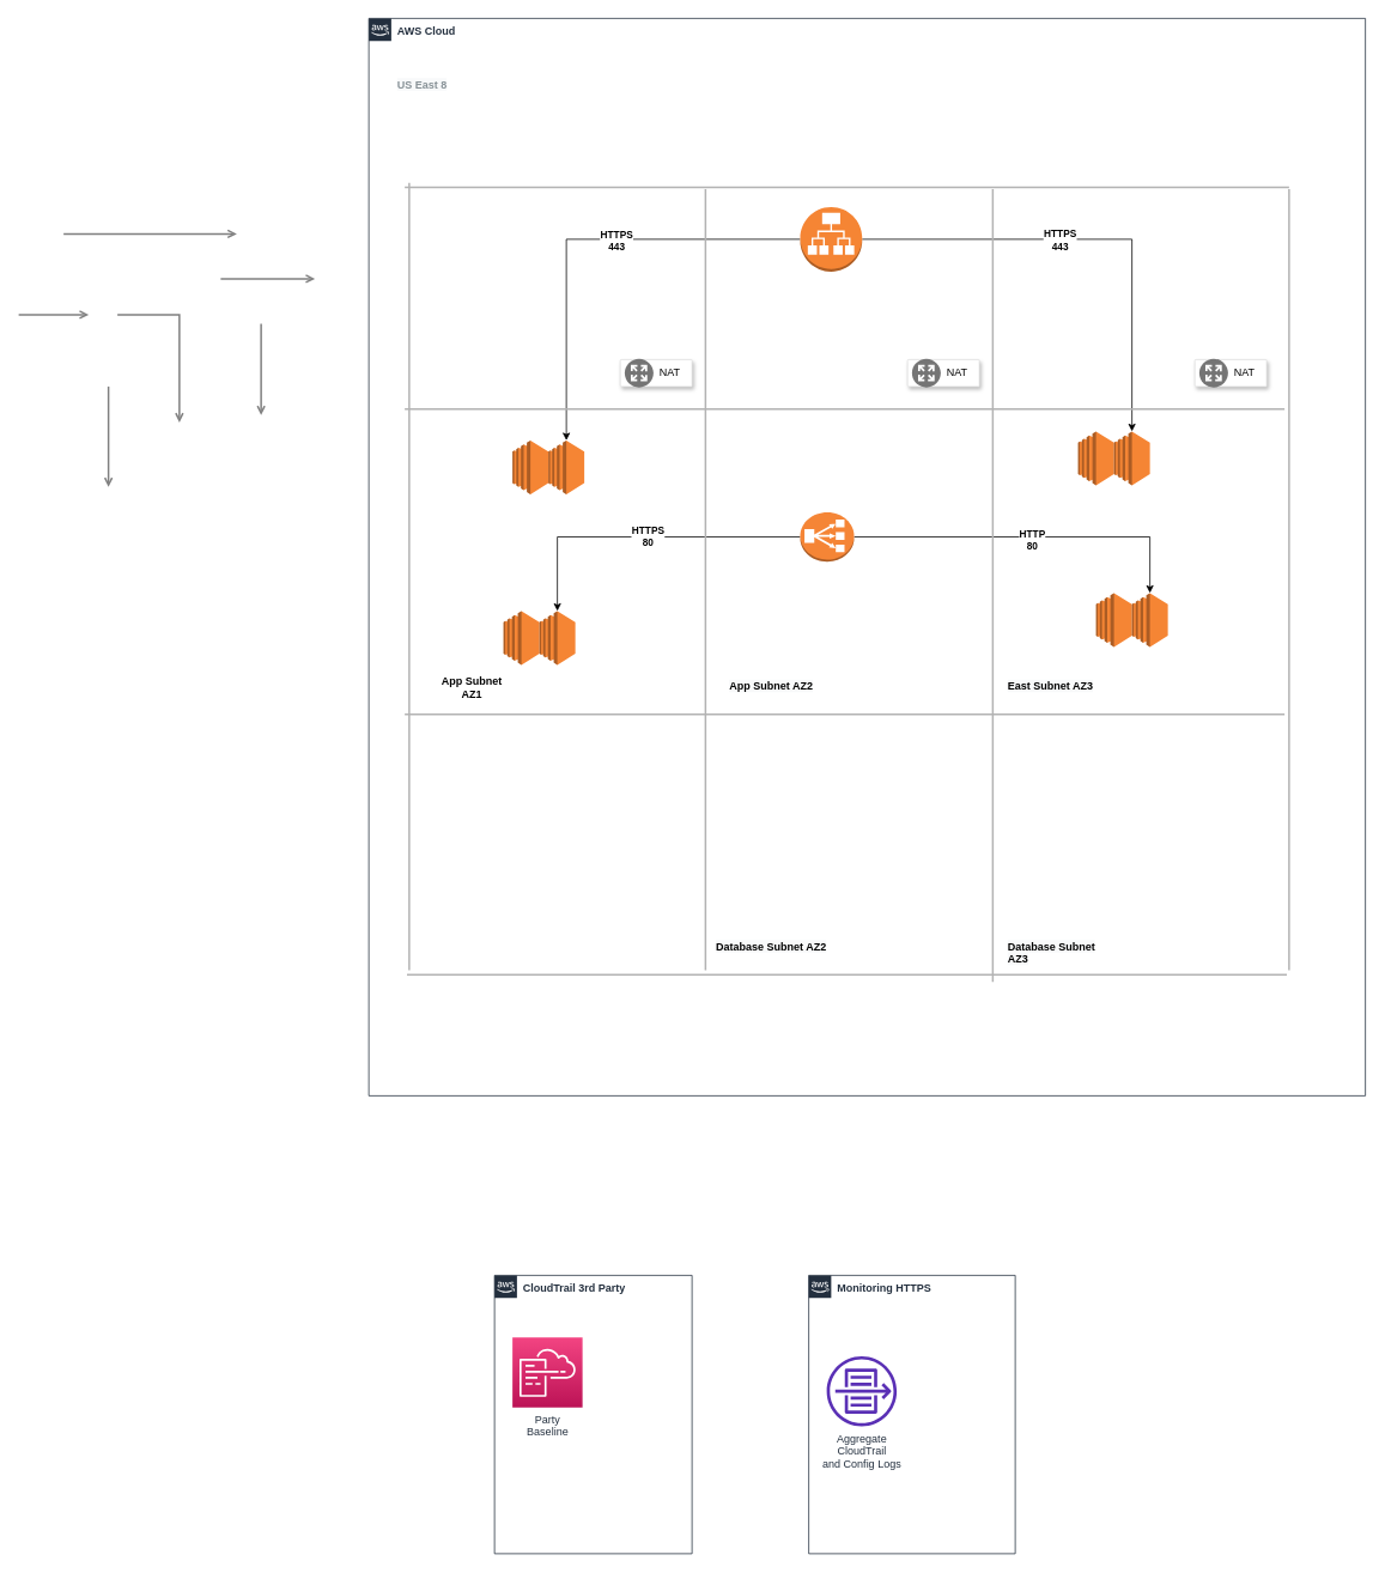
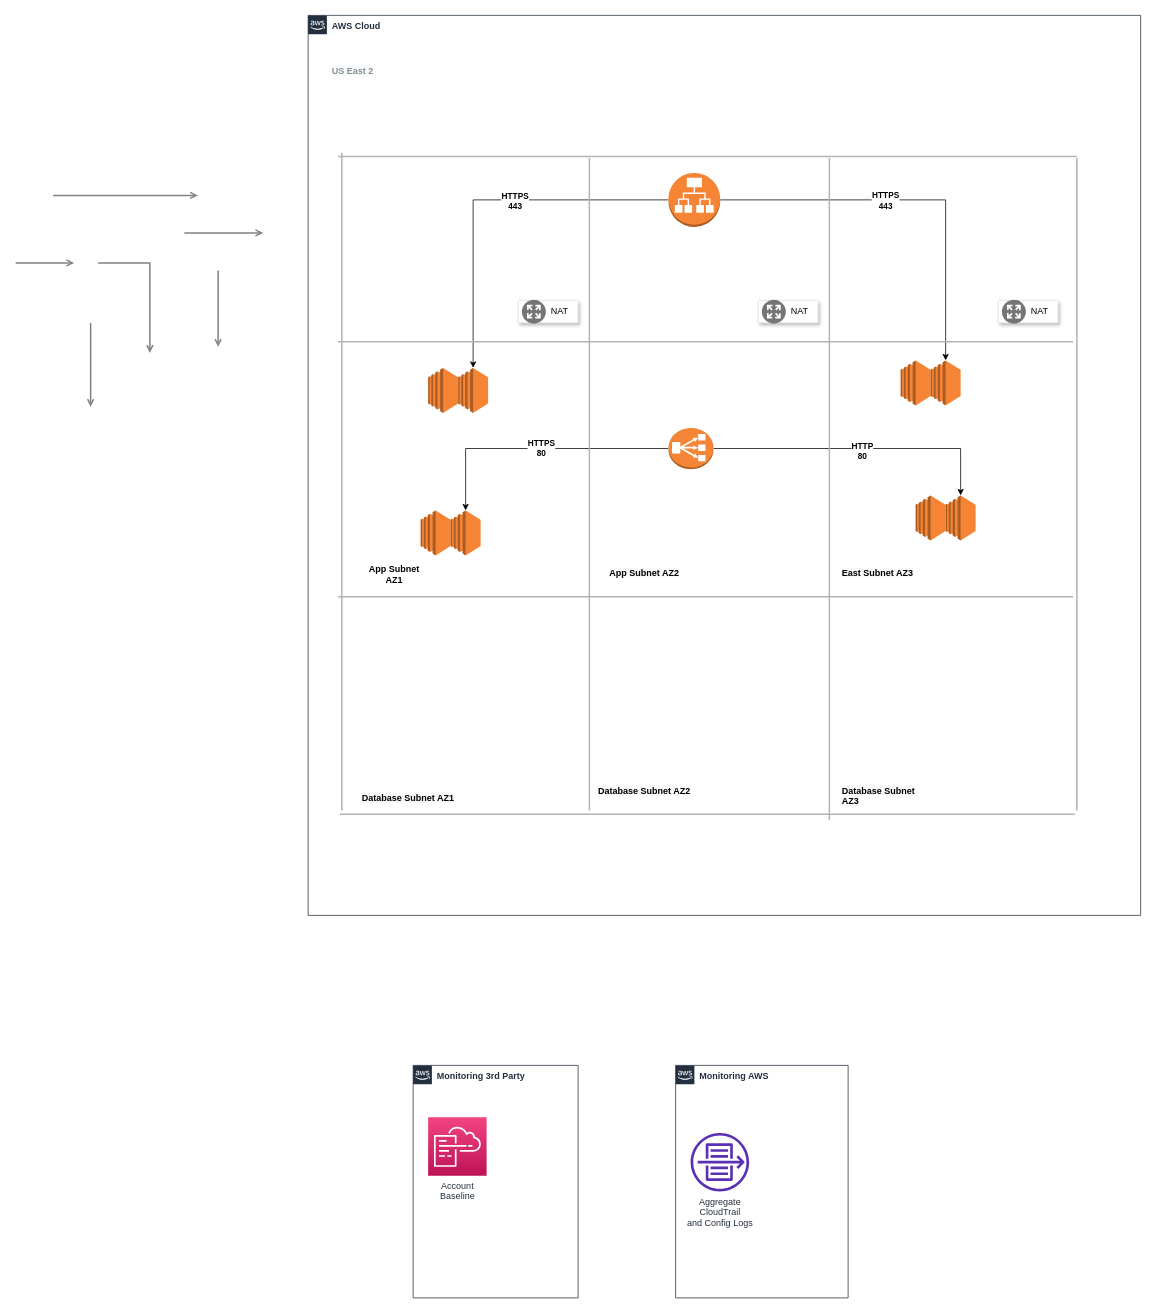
  <mxCell id="0" />
  <mxCell id="1" parent="0" />
- <mxCell id="2" value="&lt;b&gt;CloudTrail 3rd Party&lt;/b&gt;" style="points=[[0,0],[0.25,0],[0.5,0],[0.75,0],[1,0],[1,0.25],[1,0.5],[1,0.75],[1,1],[0.75,1],[0.5,1],[0.25,1],[0,1],[0,0.75],[0,0.5],[0,0.25]];outlineConnect=0;gradientColor=none;html=1;whiteSpace=wrap;fontSize=12;fontStyle=0;shape=mxgraph.aws4.group;grIcon=mxgraph.aws4.group_aws_cloud_alt;strokeColor=#232F3E;fillColor=none;verticalAlign=top;align=left;spacingLeft=30;fontColor=#232F3E;dashed=0;labelBackgroundColor=#ffffff;container=1;pointerEvents=0;collapsible=0;recursiveResize=0;" parent="1" vertex="1"><mxGeometry x="550" y="1420" width="220" height="310" as="geometry" /></mxCell>
- <mxCell id="3" value="Party&lt;br&gt;Baseline&lt;br&gt;" style="outlineConnect=0;fontColor=#232F3E;gradientColor=#F34482;gradientDirection=north;fillColor=#BC1356;strokeColor=#ffffff;dashed=0;verticalLabelPosition=bottom;verticalAlign=top;align=center;html=1;fontSize=12;fontStyle=0;aspect=fixed;shape=mxgraph.aws4.resourceIcon;resIcon=mxgraph.aws4.cloudformation;labelBackgroundColor=#ffffff;" parent="2" vertex="1"><mxGeometry x="20" y="69" width="78" height="78" as="geometry" /></mxCell>
- <mxCell id="4" value="&lt;b&gt;Monitoring HTTPS&lt;/b&gt;" style="points=[[0,0],[0.25,0],[0.5,0],[0.75,0],[1,0],[1,0.25],[1,0.5],[1,0.75],[1,1],[0.75,1],[0.5,1],[0.25,1],[0,1],[0,0.75],[0,0.5],[0,0.25]];outlineConnect=0;gradientColor=none;html=1;whiteSpace=wrap;fontSize=12;fontStyle=0;shape=mxgraph.aws4.group;grIcon=mxgraph.aws4.group_aws_cloud_alt;strokeColor=#232F3E;fillColor=none;verticalAlign=top;align=left;spacingLeft=30;fontColor=#232F3E;dashed=0;labelBackgroundColor=#ffffff;container=1;pointerEvents=0;collapsible=0;recursiveResize=0;" parent="1" vertex="1"><mxGeometry x="900" y="1420" width="230" height="310" as="geometry" /></mxCell>
+ <mxCell id="2" value="&lt;b&gt;Monitoring 3rd Party&lt;/b&gt;" style="points=[[0,0],[0.25,0],[0.5,0],[0.75,0],[1,0],[1,0.25],[1,0.5],[1,0.75],[1,1],[0.75,1],[0.5,1],[0.25,1],[0,1],[0,0.75],[0,0.5],[0,0.25]];outlineConnect=0;gradientColor=none;html=1;whiteSpace=wrap;fontSize=12;fontStyle=0;shape=mxgraph.aws4.group;grIcon=mxgraph.aws4.group_aws_cloud_alt;strokeColor=#232F3E;fillColor=none;verticalAlign=top;align=left;spacingLeft=30;fontColor=#232F3E;dashed=0;labelBackgroundColor=#ffffff;container=1;pointerEvents=0;collapsible=0;recursiveResize=0;" parent="1" vertex="1"><mxGeometry x="550" y="1420" width="220" height="310" as="geometry" /></mxCell>
+ <mxCell id="3" value="Account&lt;br&gt;Baseline&lt;br&gt;" style="outlineConnect=0;fontColor=#232F3E;gradientColor=#F34482;gradientDirection=north;fillColor=#BC1356;strokeColor=#ffffff;dashed=0;verticalLabelPosition=bottom;verticalAlign=top;align=center;html=1;fontSize=12;fontStyle=0;aspect=fixed;shape=mxgraph.aws4.resourceIcon;resIcon=mxgraph.aws4.cloudformation;labelBackgroundColor=#ffffff;" parent="2" vertex="1"><mxGeometry x="20" y="69" width="78" height="78" as="geometry" /></mxCell>
+ <mxCell id="4" value="&lt;b&gt;Monitoring AWS&lt;/b&gt;" style="points=[[0,0],[0.25,0],[0.5,0],[0.75,0],[1,0],[1,0.25],[1,0.5],[1,0.75],[1,1],[0.75,1],[0.5,1],[0.25,1],[0,1],[0,0.75],[0,0.5],[0,0.25]];outlineConnect=0;gradientColor=none;html=1;whiteSpace=wrap;fontSize=12;fontStyle=0;shape=mxgraph.aws4.group;grIcon=mxgraph.aws4.group_aws_cloud_alt;strokeColor=#232F3E;fillColor=none;verticalAlign=top;align=left;spacingLeft=30;fontColor=#232F3E;dashed=0;labelBackgroundColor=#ffffff;container=1;pointerEvents=0;collapsible=0;recursiveResize=0;" parent="1" vertex="1"><mxGeometry x="900" y="1420" width="230" height="310" as="geometry" /></mxCell>
  <mxCell id="5" value="Aggregate&lt;br&gt;CloudTrail&lt;br&gt;and Config Logs&lt;br&gt;" style="outlineConnect=0;fontColor=#232F3E;gradientColor=none;fillColor=#5A30B5;strokeColor=none;dashed=0;verticalLabelPosition=bottom;verticalAlign=top;align=center;html=1;fontSize=12;fontStyle=0;aspect=fixed;pointerEvents=1;shape=mxgraph.aws4.flow_logs;labelBackgroundColor=#ffffff;" parent="4" vertex="1"><mxGeometry x="20" y="90" width="78" height="78" as="geometry" /></mxCell>
  <mxCell id="6" value="&lt;b&gt;AWS Cloud&lt;/b&gt;" style="points=[[0,0],[0.25,0],[0.5,0],[0.75,0],[1,0],[1,0.25],[1,0.5],[1,0.75],[1,1],[0.75,1],[0.5,1],[0.25,1],[0,1],[0,0.75],[0,0.5],[0,0.25]];outlineConnect=0;gradientColor=none;html=1;whiteSpace=wrap;fontSize=12;fontStyle=0;shape=mxgraph.aws4.group;grIcon=mxgraph.aws4.group_aws_cloud_alt;strokeColor=#232F3E;fillColor=none;verticalAlign=top;align=left;spacingLeft=30;fontColor=#232F3E;dashed=0;labelBackgroundColor=#ffffff;container=1;pointerEvents=0;collapsible=0;recursiveResize=0;" parent="1" vertex="1"><mxGeometry x="410" y="20" width="1110" height="1200" as="geometry" /></mxCell>
  <mxCell id="7" value="" style="strokeColor=#dddddd;shadow=1;strokeWidth=1;rounded=1;absoluteArcSize=1;arcSize=2;" vertex="1" parent="6"><mxGeometry x="280" y="380" width="80" height="30" as="geometry" /></mxCell>
  <mxCell id="8" value="NAT" style="sketch=0;dashed=0;connectable=0;html=1;fillColor=#757575;strokeColor=none;shape=mxgraph.gcp2.nat;part=1;labelPosition=right;verticalLabelPosition=middle;align=left;verticalAlign=middle;spacingLeft=5;fontSize=12;" vertex="1" parent="7"><mxGeometry y="0.5" width="32" height="32" relative="1" as="geometry"><mxPoint x="5" y="-16" as="offset" /></mxGeometry></mxCell>
  <mxCell id="9" value="" style="strokeColor=#dddddd;shadow=1;strokeWidth=1;rounded=1;absoluteArcSize=1;arcSize=2;" vertex="1" parent="6"><mxGeometry x="600" y="380" width="80" height="30" as="geometry" /></mxCell>
  <mxCell id="10" value="NAT" style="sketch=0;dashed=0;connectable=0;html=1;fillColor=#757575;strokeColor=none;shape=mxgraph.gcp2.nat;part=1;labelPosition=right;verticalLabelPosition=middle;align=left;verticalAlign=middle;spacingLeft=5;fontSize=12;" vertex="1" parent="9"><mxGeometry y="0.5" width="32" height="32" relative="1" as="geometry"><mxPoint x="5" y="-16" as="offset" /></mxGeometry></mxCell>
  <mxCell id="11" value="" style="strokeColor=#dddddd;shadow=1;strokeWidth=1;rounded=1;absoluteArcSize=1;arcSize=2;" vertex="1" parent="6"><mxGeometry x="920" y="380" width="80" height="30" as="geometry" /></mxCell>
  <mxCell id="12" value="NAT" style="sketch=0;dashed=0;connectable=0;html=1;fillColor=#757575;strokeColor=none;shape=mxgraph.gcp2.nat;part=1;labelPosition=right;verticalLabelPosition=middle;align=left;verticalAlign=middle;spacingLeft=5;fontSize=12;" vertex="1" parent="11"><mxGeometry y="0.5" width="32" height="32" relative="1" as="geometry"><mxPoint x="5" y="-16" as="offset" /></mxGeometry></mxCell>
  <mxCell id="13" style="edgeStyle=orthogonalEdgeStyle;rounded=0;orthogonalLoop=1;jettySize=auto;html=1;" edge="1" parent="6" source="17" target="27"><mxGeometry relative="1" as="geometry" /></mxCell>
  <mxCell id="14" value="&lt;b&gt;HTTPS&lt;br&gt;443&lt;/b&gt;" style="edgeLabel;html=1;align=center;verticalAlign=middle;resizable=0;points=[];" vertex="1" connectable="0" parent="13"><mxGeometry x="-0.149" relative="1" as="geometry"><mxPoint x="1" as="offset" /></mxGeometry></mxCell>
  <mxCell id="15" style="edgeStyle=orthogonalEdgeStyle;rounded=0;orthogonalLoop=1;jettySize=auto;html=1;" edge="1" parent="6" source="17" target="25"><mxGeometry relative="1" as="geometry" /></mxCell>
  <mxCell id="16" value="&lt;b&gt;HTTPS&lt;br&gt;443&lt;/b&gt;" style="edgeLabel;html=1;align=center;verticalAlign=middle;resizable=0;points=[];" vertex="1" connectable="0" parent="15"><mxGeometry x="-0.153" y="1" relative="1" as="geometry"><mxPoint as="offset" /></mxGeometry></mxCell>
  <mxCell id="17" value="" style="outlineConnect=0;dashed=0;verticalLabelPosition=bottom;verticalAlign=top;align=center;html=1;shape=mxgraph.aws3.application_load_balancer;fillColor=#F58534;gradientColor=none;" vertex="1" parent="6"><mxGeometry x="480.5" y="210" width="69" height="72" as="geometry" /></mxCell>
- <mxCell id="18" value="&lt;b style=&quot;color: rgb(135 , 145 , 150) ; font-size: 12px ; font-style: normal ; letter-spacing: normal ; text-align: left ; text-indent: 0px ; text-transform: none ; word-spacing: 0px ; font-family: &amp;#34;helvetica&amp;#34; ; background-color: rgb(248 , 249 , 250)&quot;&gt;US East 8&lt;/b&gt;" style="text;whiteSpace=wrap;html=1;" vertex="1" parent="6"><mxGeometry x="30" y="60" width="110" height="30" as="geometry" /></mxCell>
+ <mxCell id="18" value="&lt;b style=&quot;color: rgb(135 , 145 , 150) ; font-size: 12px ; font-style: normal ; letter-spacing: normal ; text-align: left ; text-indent: 0px ; text-transform: none ; word-spacing: 0px ; font-family: &amp;#34;helvetica&amp;#34; ; background-color: rgb(248 , 249 , 250)&quot;&gt;US East 2&lt;/b&gt;" style="text;whiteSpace=wrap;html=1;" vertex="1" parent="6"><mxGeometry x="30" y="60" width="110" height="30" as="geometry" /></mxCell>
  <mxCell id="19" style="edgeStyle=orthogonalEdgeStyle;rounded=0;orthogonalLoop=1;jettySize=auto;html=1;" edge="1" parent="6" source="23" target="29"><mxGeometry relative="1" as="geometry" /></mxCell>
  <mxCell id="20" value="&lt;b&gt;HTTPS&lt;br&gt;80&lt;/b&gt;" style="edgeLabel;html=1;align=center;verticalAlign=middle;resizable=0;points=[];" vertex="1" connectable="0" parent="19"><mxGeometry x="-0.034" y="-1" relative="1" as="geometry"><mxPoint as="offset" /></mxGeometry></mxCell>
  <mxCell id="21" style="edgeStyle=orthogonalEdgeStyle;rounded=0;orthogonalLoop=1;jettySize=auto;html=1;" edge="1" parent="6" source="23" target="31"><mxGeometry relative="1" as="geometry" /></mxCell>
  <mxCell id="22" value="&lt;b&gt;HTTP&lt;br&gt;80&lt;/b&gt;" style="edgeLabel;html=1;align=center;verticalAlign=middle;resizable=0;points=[];" vertex="1" connectable="0" parent="21"><mxGeometry x="0.008" y="-3" relative="1" as="geometry"><mxPoint as="offset" /></mxGeometry></mxCell>
  <mxCell id="23" value="" style="outlineConnect=0;dashed=0;verticalLabelPosition=bottom;verticalAlign=top;align=center;html=1;shape=mxgraph.aws3.classic_load_balancer;fillColor=#F58536;gradientColor=none;" vertex="1" parent="6"><mxGeometry x="480.5" y="550" width="60" height="55" as="geometry" /></mxCell>
  <mxCell id="24" value="" style="outlineConnect=0;dashed=0;verticalLabelPosition=bottom;verticalAlign=top;align=center;html=1;shape=mxgraph.aws3.ec2;fillColor=#F58534;gradientColor=none;" vertex="1" parent="6"><mxGeometry x="160" y="470" width="40" height="60" as="geometry" /></mxCell>
  <mxCell id="25" value="" style="outlineConnect=0;dashed=0;verticalLabelPosition=bottom;verticalAlign=top;align=center;html=1;shape=mxgraph.aws3.ec2;fillColor=#F58534;gradientColor=none;" vertex="1" parent="6"><mxGeometry x="200" y="470" width="40" height="60" as="geometry" /></mxCell>
  <mxCell id="26" value="" style="outlineConnect=0;dashed=0;verticalLabelPosition=bottom;verticalAlign=top;align=center;html=1;shape=mxgraph.aws3.ec2;fillColor=#F58534;gradientColor=none;" vertex="1" parent="6"><mxGeometry x="790" y="460" width="40" height="60" as="geometry" /></mxCell>
  <mxCell id="27" value="" style="outlineConnect=0;dashed=0;verticalLabelPosition=bottom;verticalAlign=top;align=center;html=1;shape=mxgraph.aws3.ec2;fillColor=#F58534;gradientColor=none;" vertex="1" parent="6"><mxGeometry x="830" y="460" width="40" height="60" as="geometry" /></mxCell>
  <mxCell id="28" value="" style="outlineConnect=0;dashed=0;verticalLabelPosition=bottom;verticalAlign=top;align=center;html=1;shape=mxgraph.aws3.ec2;fillColor=#F58534;gradientColor=none;" vertex="1" parent="6"><mxGeometry x="150" y="660" width="40" height="60" as="geometry" /></mxCell>
  <mxCell id="29" value="" style="outlineConnect=0;dashed=0;verticalLabelPosition=bottom;verticalAlign=top;align=center;html=1;shape=mxgraph.aws3.ec2;fillColor=#F58534;gradientColor=none;" vertex="1" parent="6"><mxGeometry x="190" y="660" width="40" height="60" as="geometry" /></mxCell>
  <mxCell id="30" value="" style="outlineConnect=0;dashed=0;verticalLabelPosition=bottom;verticalAlign=top;align=center;html=1;shape=mxgraph.aws3.ec2;fillColor=#F58534;gradientColor=none;" vertex="1" parent="6"><mxGeometry x="810" y="640" width="40" height="60" as="geometry" /></mxCell>
  <mxCell id="31" value="" style="outlineConnect=0;dashed=0;verticalLabelPosition=bottom;verticalAlign=top;align=center;html=1;shape=mxgraph.aws3.ec2;fillColor=#F58534;gradientColor=none;" vertex="1" parent="6"><mxGeometry x="850" y="640" width="40" height="60" as="geometry" /></mxCell>
  <mxCell id="32" value="" style="line;strokeWidth=2;direction=south;html=1;strokeColor=#B3B3B3;" vertex="1" parent="6"><mxGeometry x="370" y="190" width="10" height="870" as="geometry" /></mxCell>
  <mxCell id="33" value="" style="line;strokeWidth=2;direction=south;html=1;strokeColor=#B3B3B3;" vertex="1" parent="6"><mxGeometry x="690" y="190" width="10" height="883" as="geometry" /></mxCell>
  <mxCell id="34" value="" style="line;strokeWidth=2;html=1;strokeColor=#B3B3B3;" vertex="1" parent="6"><mxGeometry x="40" y="430" width="980" height="10" as="geometry" /></mxCell>
  <mxCell id="35" value="" style="line;strokeWidth=2;direction=south;html=1;strokeColor=#B3B3B3;" vertex="1" parent="6"><mxGeometry x="40" y="183" width="10" height="877" as="geometry" /></mxCell>
  <mxCell id="36" value="" style="line;strokeWidth=2;html=1;strokeColor=#B3B3B3;" vertex="1" parent="6"><mxGeometry x="40" y="183" width="985" height="10" as="geometry" /></mxCell>
  <mxCell id="37" value="" style="line;strokeWidth=2;direction=south;html=1;strokeColor=#B3B3B3;" vertex="1" parent="6"><mxGeometry x="1020" y="190" width="10" height="870" as="geometry" /></mxCell>
  <mxCell id="38" value="" style="line;strokeWidth=2;html=1;strokeColor=#B3B3B3;" vertex="1" parent="6"><mxGeometry x="40" y="770" width="980" height="10" as="geometry" /></mxCell>
  <mxCell id="39" value="" style="line;strokeWidth=2;html=1;strokeColor=#B3B3B3;" vertex="1" parent="6"><mxGeometry x="42.5" y="1060" width="980" height="10" as="geometry" /></mxCell>
  <mxCell id="40" value="&lt;b&gt;App Subnet AZ1&lt;/b&gt;" style="text;html=1;strokeColor=none;fillColor=none;align=center;verticalAlign=middle;whiteSpace=wrap;rounded=0;" vertex="1" parent="6"><mxGeometry x="70" y="730" width="90" height="30" as="geometry" /></mxCell>
  <mxCell id="41" value="&lt;b style=&quot;color: rgb(0 , 0 , 0) ; font-family: &amp;#34;helvetica&amp;#34; ; font-size: 12px ; font-style: normal ; letter-spacing: normal ; text-align: center ; text-indent: 0px ; text-transform: none ; word-spacing: 0px ; background-color: rgb(248 , 249 , 250)&quot;&gt;App Subnet AZ2&lt;/b&gt;" style="text;whiteSpace=wrap;html=1;" vertex="1" parent="6"><mxGeometry x="400" y="730" width="120" height="30" as="geometry" /></mxCell>
  <mxCell id="42" value="&lt;b style=&quot;color: rgb(0 , 0 , 0) ; font-family: &amp;#34;helvetica&amp;#34; ; font-size: 12px ; font-style: normal ; letter-spacing: normal ; text-align: center ; text-indent: 0px ; text-transform: none ; word-spacing: 0px ; background-color: rgb(248 , 249 , 250)&quot;&gt;East Subnet AZ3&lt;/b&gt;" style="text;whiteSpace=wrap;html=1;" vertex="1" parent="6"><mxGeometry x="710" y="730" width="120" height="30" as="geometry" /></mxCell>
  <mxCell id="43" value="&lt;b style=&quot;color: rgb(0 , 0 , 0) ; font-family: &amp;#34;helvetica&amp;#34; ; font-size: 12px ; font-style: normal ; letter-spacing: normal ; text-align: center ; text-indent: 0px ; text-transform: none ; word-spacing: 0px ; background-color: rgb(248 , 249 , 250)&quot;&gt;Database Subnet AZ3&lt;/b&gt;" style="text;whiteSpace=wrap;html=1;" vertex="1" parent="6"><mxGeometry x="710" y="1020" width="120" height="30" as="geometry" /></mxCell>
  <mxCell id="44" value="&lt;b style=&quot;color: rgb(0 , 0 , 0) ; font-size: 12px ; font-style: normal ; letter-spacing: normal ; text-indent: 0px ; text-transform: none ; word-spacing: 0px ; font-family: &amp;#34;helvetica&amp;#34; ; text-align: center ; background-color: rgb(248 , 249 , 250)&quot;&gt;Database Subnet AZ2&lt;/b&gt;" style="text;whiteSpace=wrap;html=1;" vertex="1" parent="6"><mxGeometry x="385" y="1020" width="150" height="30" as="geometry" /></mxCell>
+ <mxCell id="45" value="&lt;b style=&quot;color: rgb(0 , 0 , 0) ; font-size: 12px ; font-style: normal ; letter-spacing: normal ; text-indent: 0px ; text-transform: none ; word-spacing: 0px ; font-family: &amp;#34;helvetica&amp;#34; ; text-align: center ; background-color: rgb(248 , 249 , 250)&quot;&gt;Database Subnet AZ1&lt;/b&gt;" style="text;whiteSpace=wrap;html=1;" vertex="1" parent="6"><mxGeometry x="70" y="1030" width="150" height="30" as="geometry" /></mxCell>
  <mxCell id="46" style="edgeStyle=orthogonalEdgeStyle;rounded=0;orthogonalLoop=1;jettySize=auto;html=1;startArrow=none;startFill=0;endArrow=open;endFill=0;strokeColor=#808080;strokeWidth=2;" parent="1" edge="1"><mxGeometry relative="1" as="geometry"><mxPoint x="245.003" y="310" as="sourcePoint" /><mxPoint x="350.01" y="310" as="targetPoint" /></mxGeometry></mxCell>
  <mxCell id="47" style="edgeStyle=orthogonalEdgeStyle;rounded=0;orthogonalLoop=1;jettySize=auto;html=1;startArrow=none;startFill=0;endArrow=open;endFill=0;strokeColor=#808080;strokeWidth=2;" parent="1" edge="1"><mxGeometry relative="1" as="geometry"><mxPoint x="70" y="260" as="sourcePoint" /><mxPoint x="263" y="260" as="targetPoint" /></mxGeometry></mxCell>
  <mxCell id="48" style="edgeStyle=orthogonalEdgeStyle;rounded=0;orthogonalLoop=1;jettySize=auto;html=1;startArrow=none;startFill=0;endArrow=open;endFill=0;strokeColor=#808080;strokeWidth=2;" parent="1" edge="1"><mxGeometry relative="1" as="geometry"><mxPoint x="290" y="360" as="sourcePoint" /><mxPoint x="290" y="462" as="targetPoint" /></mxGeometry></mxCell>
  <mxCell id="49" style="edgeStyle=orthogonalEdgeStyle;rounded=0;orthogonalLoop=1;jettySize=auto;html=1;startArrow=none;startFill=0;endArrow=open;endFill=0;strokeColor=#808080;strokeWidth=2;" parent="1" edge="1"><mxGeometry relative="1" as="geometry"><Array as="points"><mxPoint x="199" y="350" /></Array><mxPoint x="130" y="350" as="sourcePoint" /><mxPoint x="199" y="470.016" as="targetPoint" /></mxGeometry></mxCell>
  <mxCell id="50" style="edgeStyle=orthogonalEdgeStyle;rounded=0;orthogonalLoop=1;jettySize=auto;html=1;startArrow=none;startFill=0;endArrow=open;endFill=0;strokeColor=#808080;strokeWidth=2;" parent="1" edge="1"><mxGeometry relative="1" as="geometry"><mxPoint x="20" y="350" as="sourcePoint" /><mxPoint x="98" y="350" as="targetPoint" /></mxGeometry></mxCell>
  <mxCell id="51" style="edgeStyle=orthogonalEdgeStyle;rounded=0;orthogonalLoop=1;jettySize=auto;html=1;startArrow=none;startFill=0;endArrow=open;endFill=0;strokeColor=#808080;strokeWidth=2;" parent="1" edge="1"><mxGeometry relative="1" as="geometry"><mxPoint x="120" y="430" as="sourcePoint" /><mxPoint x="120" y="542" as="targetPoint" /></mxGeometry></mxCell>
